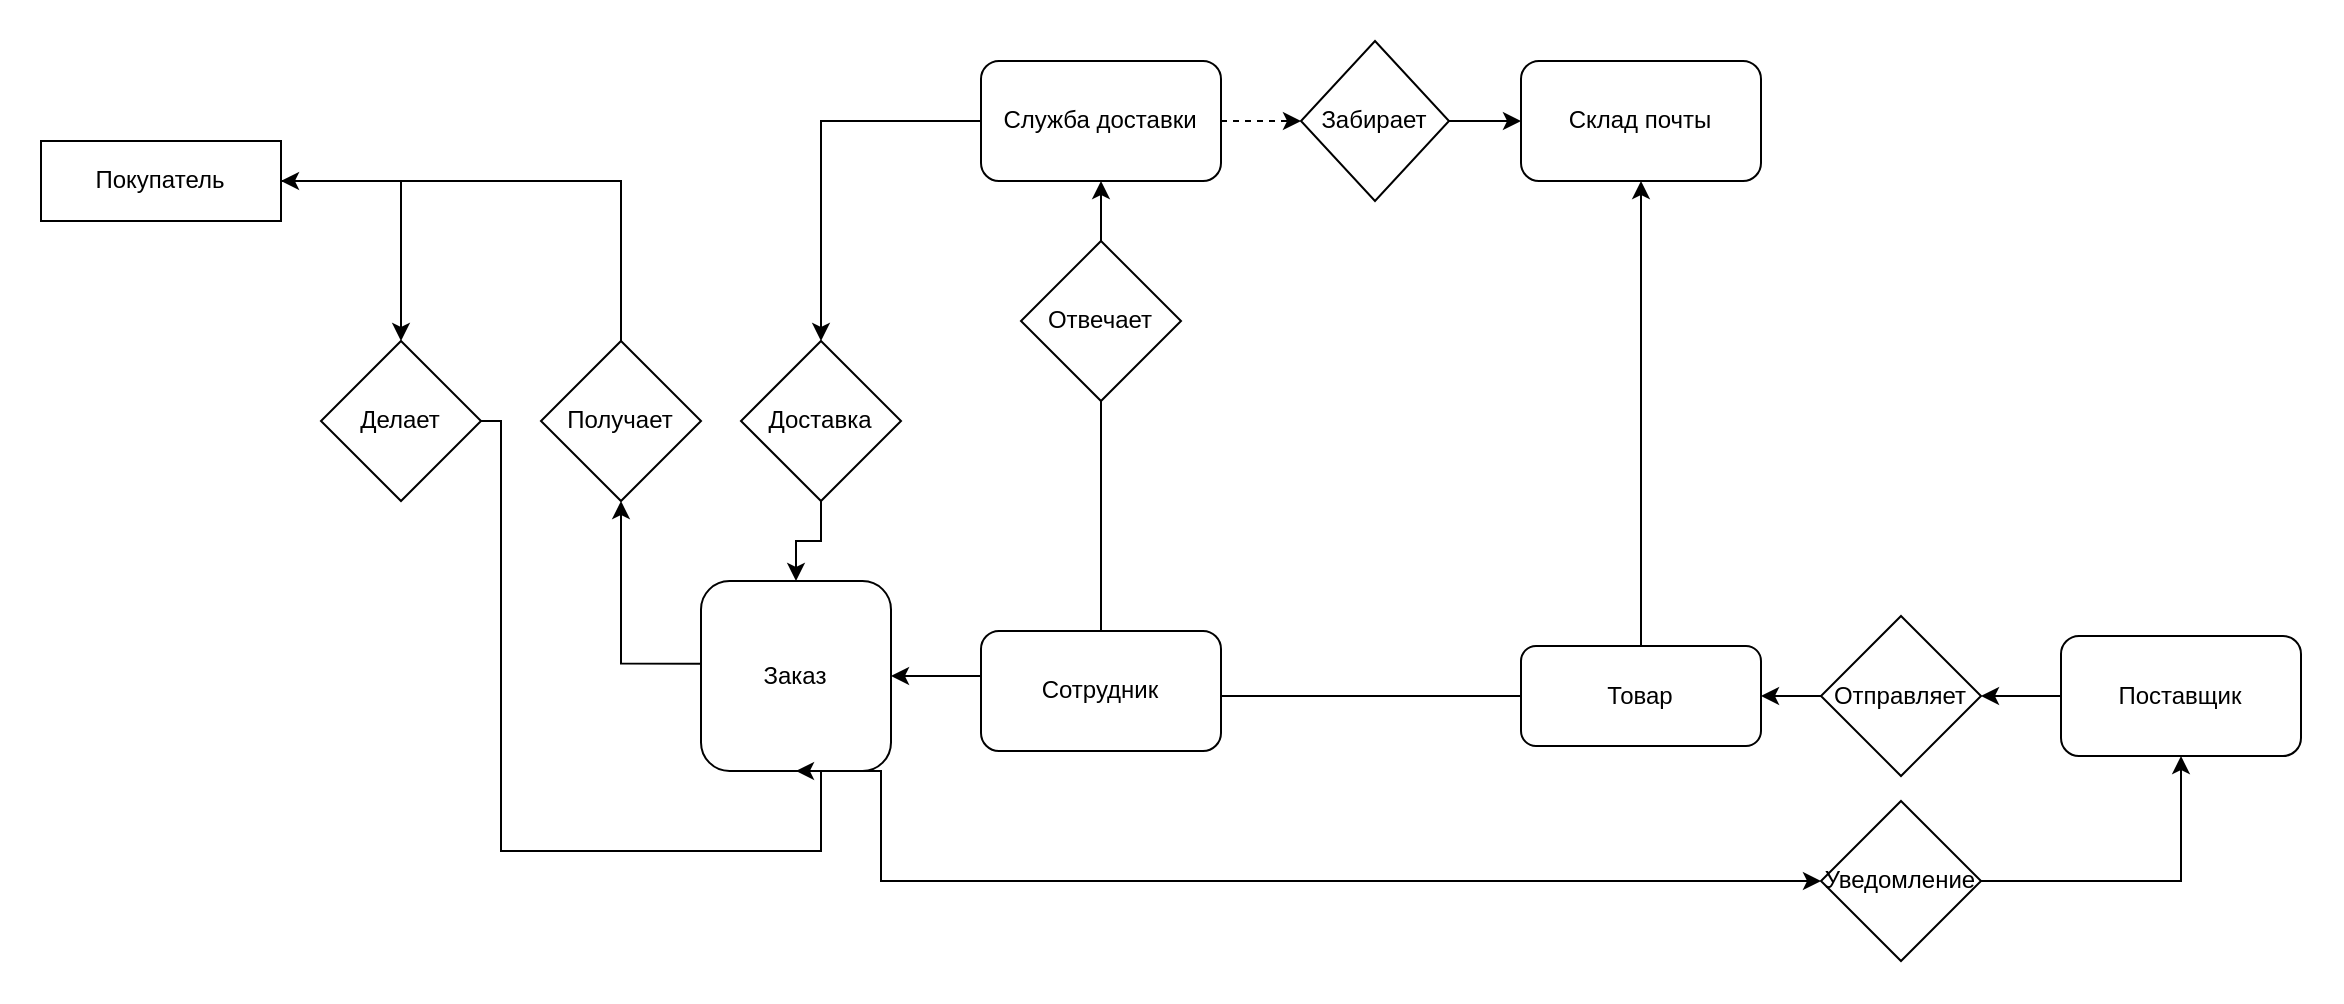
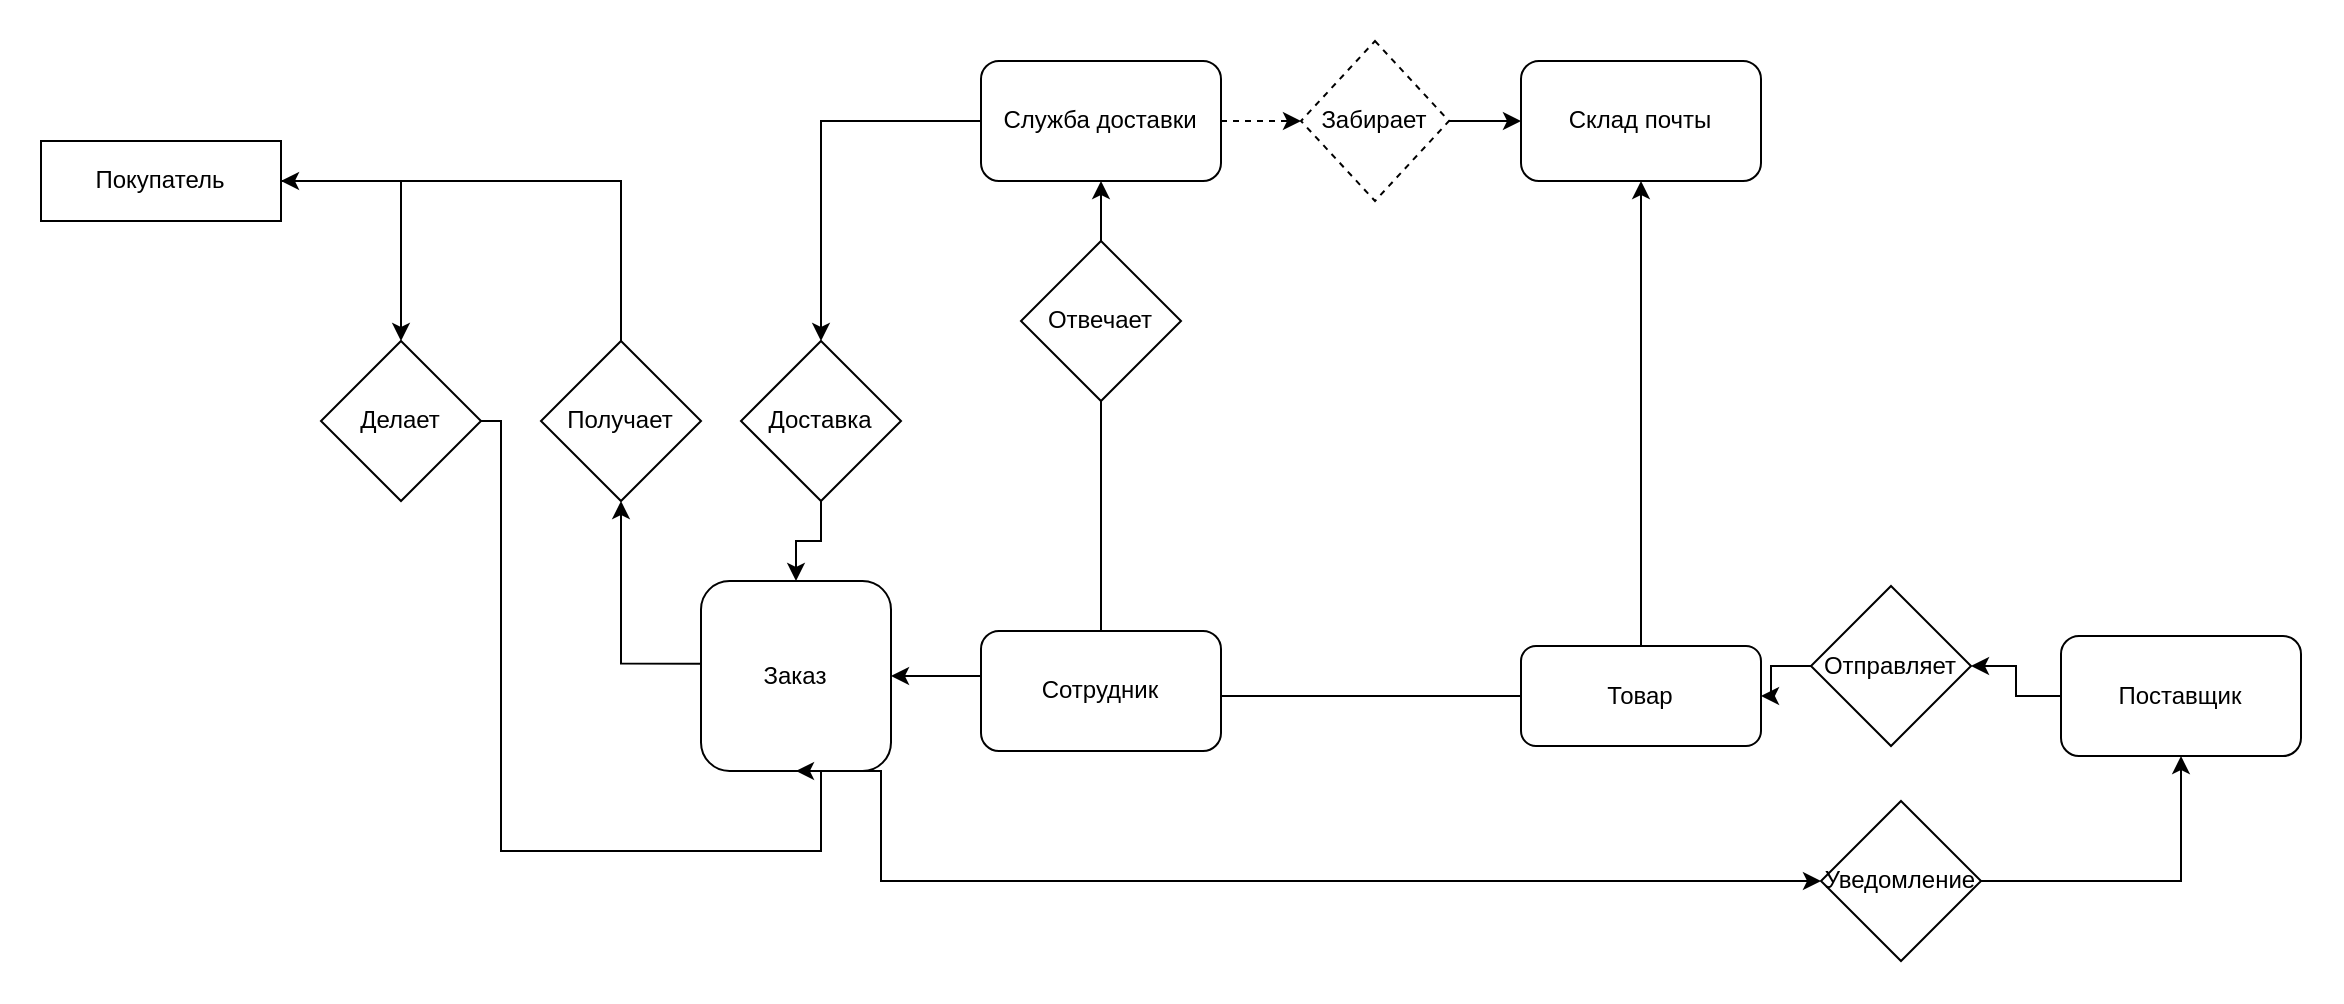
  <mxCell id="0" />
  <mxCell id="1" parent="0" />
  <mxCell id="2" style="edgeStyle=orthogonalEdgeStyle;rounded=0;orthogonalLoop=1;jettySize=auto;html=1;" edge="1" parent="1" source="3" target="27"><mxGeometry relative="1" as="geometry" /></mxCell>
  <mxCell id="3" value="Покупатель&lt;br&gt;" style="whiteSpace=wrap;html=1;fontSize=12;glass=0;strokeWidth=1;shadow=0;rounded=0;" parent="1" vertex="1"><mxGeometry x="20" y="70" width="120" height="40" as="geometry" /></mxCell>
  <mxCell id="4" style="edgeStyle=orthogonalEdgeStyle;rounded=0;orthogonalLoop=1;jettySize=auto;html=1;entryX=0.5;entryY=1;entryDx=0;entryDy=0;exitX=0;exitY=0.435;exitDx=0;exitDy=0;exitPerimeter=0;" edge="1" parent="1" source="5" target="25"><mxGeometry relative="1" as="geometry" /></mxCell>
  <mxCell id="5" value="Заказ" style="rounded=1;whiteSpace=wrap;html=1;" parent="1" vertex="1"><mxGeometry x="350" y="290" width="95" height="95" as="geometry" /></mxCell>
  <mxCell id="6" style="edgeStyle=orthogonalEdgeStyle;rounded=0;orthogonalLoop=1;jettySize=auto;html=1;entryX=0.5;entryY=1;entryDx=0;entryDy=0;" edge="1" parent="1" source="8" target="9"><mxGeometry relative="1" as="geometry" /></mxCell>
  <mxCell id="7" style="edgeStyle=orthogonalEdgeStyle;rounded=0;orthogonalLoop=1;jettySize=auto;html=1;entryX=1;entryY=0.5;entryDx=0;entryDy=0;" edge="1" parent="1" source="8" target="5"><mxGeometry relative="1" as="geometry" /></mxCell>
  <mxCell id="8" value="Товар&lt;br&gt;" style="rounded=1;whiteSpace=wrap;html=1;" parent="1" vertex="1"><mxGeometry x="760" y="322.5" width="120" height="50" as="geometry" /></mxCell>
  <mxCell id="9" value="Склад почты" style="rounded=1;whiteSpace=wrap;html=1;" parent="1" vertex="1"><mxGeometry x="760" y="30" width="120" height="60" as="geometry" /></mxCell>
  <mxCell id="10" style="edgeStyle=orthogonalEdgeStyle;rounded=0;orthogonalLoop=1;jettySize=auto;html=1;exitX=1;exitY=0.5;exitDx=0;exitDy=0;entryX=0;entryY=0.5;entryDx=0;entryDy=0;dashed=1;" edge="1" parent="1" source="12" target="18"><mxGeometry relative="1" as="geometry" /></mxCell>
  <mxCell id="11" style="edgeStyle=orthogonalEdgeStyle;rounded=0;orthogonalLoop=1;jettySize=auto;html=1;entryX=0.5;entryY=0;entryDx=0;entryDy=0;" edge="1" parent="1" source="12" target="22"><mxGeometry relative="1" as="geometry"><mxPoint x="420" y="160" as="targetPoint" /></mxGeometry></mxCell>
  <mxCell id="12" value="Служба доставки&lt;br&gt;" style="rounded=1;whiteSpace=wrap;html=1;" parent="1" vertex="1"><mxGeometry x="490" y="30" width="120" height="60" as="geometry" /></mxCell>
  <mxCell id="13" style="edgeStyle=orthogonalEdgeStyle;rounded=0;orthogonalLoop=1;jettySize=auto;html=1;" edge="1" parent="1" source="14" target="16"><mxGeometry relative="1" as="geometry" /></mxCell>
  <mxCell id="14" value="Поставщик" style="rounded=1;whiteSpace=wrap;html=1;" parent="1" vertex="1"><mxGeometry x="1030" y="317.5" width="120" height="60" as="geometry" /></mxCell>
  <mxCell id="15" style="edgeStyle=orthogonalEdgeStyle;rounded=0;orthogonalLoop=1;jettySize=auto;html=1;" edge="1" parent="1" source="16" target="8"><mxGeometry relative="1" as="geometry" /></mxCell>
- <mxCell id="16" value="Отправляет" style="rhombus;whiteSpace=wrap;html=1;" parent="1" vertex="1"><mxGeometry x="910" y="307.5" width="80" height="80" as="geometry" /></mxCell>
+ <mxCell id="16" value="Отправляет" style="rhombus;whiteSpace=wrap;html=1;" parent="1" vertex="1"><mxGeometry x="905" y="292.5" width="80" height="80" as="geometry" /></mxCell>
  <mxCell id="17" style="edgeStyle=orthogonalEdgeStyle;rounded=0;orthogonalLoop=1;jettySize=auto;html=1;exitX=1;exitY=0.5;exitDx=0;exitDy=0;" edge="1" parent="1" source="18" target="9"><mxGeometry relative="1" as="geometry" /></mxCell>
- <mxCell id="18" value="Забирает" style="rhombus;whiteSpace=wrap;html=1;" parent="1" vertex="1"><mxGeometry x="650" y="20" width="74" height="80" as="geometry" /></mxCell>
+ <mxCell id="18" value="Забирает" style="rhombus;whiteSpace=wrap;html=1;dashed=1;" parent="1" vertex="1"><mxGeometry x="650" y="20" width="74" height="80" as="geometry" /></mxCell>
  <mxCell id="19" value="" style="edgeStyle=orthogonalEdgeStyle;rounded=0;orthogonalLoop=1;jettySize=auto;html=1;startArrow=none;" edge="1" parent="1" source="30" target="12"><mxGeometry relative="1" as="geometry" /></mxCell>
  <mxCell id="20" value="Сотрудник" style="rounded=1;whiteSpace=wrap;html=1;" vertex="1" parent="1"><mxGeometry x="490" y="315" width="120" height="60" as="geometry" /></mxCell>
  <mxCell id="21" style="edgeStyle=orthogonalEdgeStyle;rounded=0;orthogonalLoop=1;jettySize=auto;html=1;entryX=0.5;entryY=0;entryDx=0;entryDy=0;" edge="1" parent="1" source="22" target="5"><mxGeometry relative="1" as="geometry" /></mxCell>
  <mxCell id="22" value="Доставка" style="rhombus;whiteSpace=wrap;html=1;" vertex="1" parent="1"><mxGeometry x="370" y="170" width="80" height="80" as="geometry" /></mxCell>
  <mxCell id="23" style="edgeStyle=orthogonalEdgeStyle;rounded=0;orthogonalLoop=1;jettySize=auto;html=1;entryX=0;entryY=0.5;entryDx=0;entryDy=0;exitX=0.75;exitY=1;exitDx=0;exitDy=0;" edge="1" parent="1" source="5" target="29"><mxGeometry relative="1" as="geometry"><mxPoint x="790" y="417.5" as="sourcePoint" /><Array as="points"><mxPoint x="440" y="440" /></Array></mxGeometry></mxCell>
  <mxCell id="24" style="edgeStyle=orthogonalEdgeStyle;rounded=0;orthogonalLoop=1;jettySize=auto;html=1;entryX=1;entryY=0.5;entryDx=0;entryDy=0;exitX=0.5;exitY=0;exitDx=0;exitDy=0;" edge="1" parent="1" source="25" target="3"><mxGeometry relative="1" as="geometry"><mxPoint x="310" y="80" as="targetPoint" /><Array as="points"><mxPoint x="310" y="90" /></Array></mxGeometry></mxCell>
  <mxCell id="25" value="Получает" style="rhombus;whiteSpace=wrap;html=1;" vertex="1" parent="1"><mxGeometry x="270" y="170" width="80" height="80" as="geometry" /></mxCell>
  <mxCell id="26" style="edgeStyle=orthogonalEdgeStyle;rounded=0;orthogonalLoop=1;jettySize=auto;html=1;entryX=0.5;entryY=1;entryDx=0;entryDy=0;" edge="1" parent="1" source="27" target="5"><mxGeometry relative="1" as="geometry"><Array as="points"><mxPoint x="250" y="210" /><mxPoint x="250" y="425" /><mxPoint x="410" y="425" /></Array></mxGeometry></mxCell>
  <mxCell id="27" value="Делает&lt;br&gt;" style="rhombus;whiteSpace=wrap;html=1;" vertex="1" parent="1"><mxGeometry x="160" y="170" width="80" height="80" as="geometry" /></mxCell>
  <mxCell id="28" style="edgeStyle=orthogonalEdgeStyle;rounded=0;orthogonalLoop=1;jettySize=auto;html=1;entryX=0.5;entryY=1;entryDx=0;entryDy=0;exitX=1;exitY=0.5;exitDx=0;exitDy=0;exitPerimeter=0;" edge="1" parent="1" source="29" target="14"><mxGeometry relative="1" as="geometry"><mxPoint x="1100" y="417.5" as="targetPoint" /></mxGeometry></mxCell>
  <mxCell id="29" value="Уведомление" style="rhombus;whiteSpace=wrap;html=1;" vertex="1" parent="1"><mxGeometry x="910" y="400" width="80" height="80" as="geometry" /></mxCell>
  <mxCell id="30" value="Отвечает" style="rhombus;whiteSpace=wrap;html=1;" vertex="1" parent="1"><mxGeometry x="510" y="120" width="80" height="80" as="geometry" /></mxCell>
  <mxCell id="31" value="" style="edgeStyle=orthogonalEdgeStyle;rounded=0;orthogonalLoop=1;jettySize=auto;html=1;endArrow=none;" edge="1" parent="1" source="20" target="30"><mxGeometry relative="1" as="geometry"><mxPoint x="550" y="240" as="sourcePoint" /><mxPoint x="550" y="90" as="targetPoint" /></mxGeometry></mxCell>
